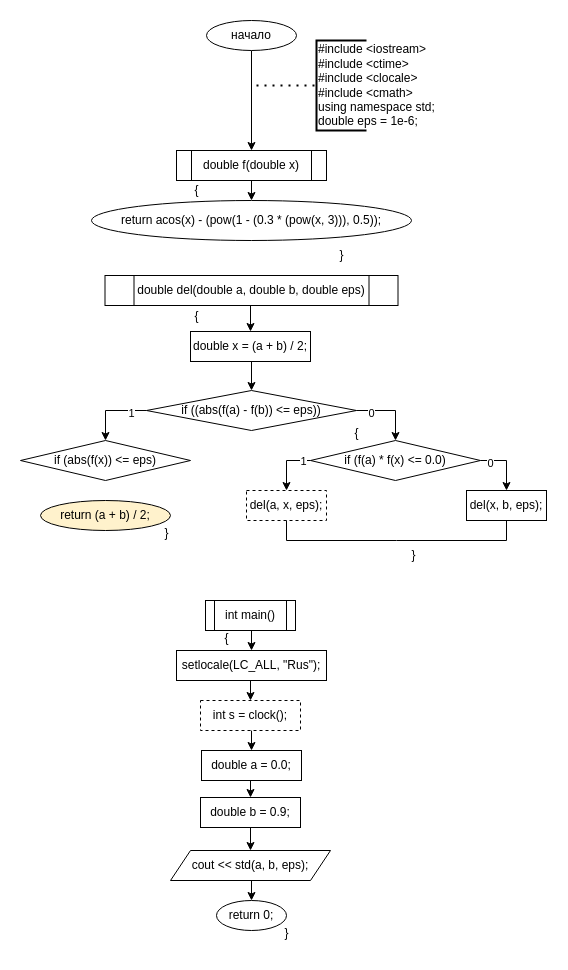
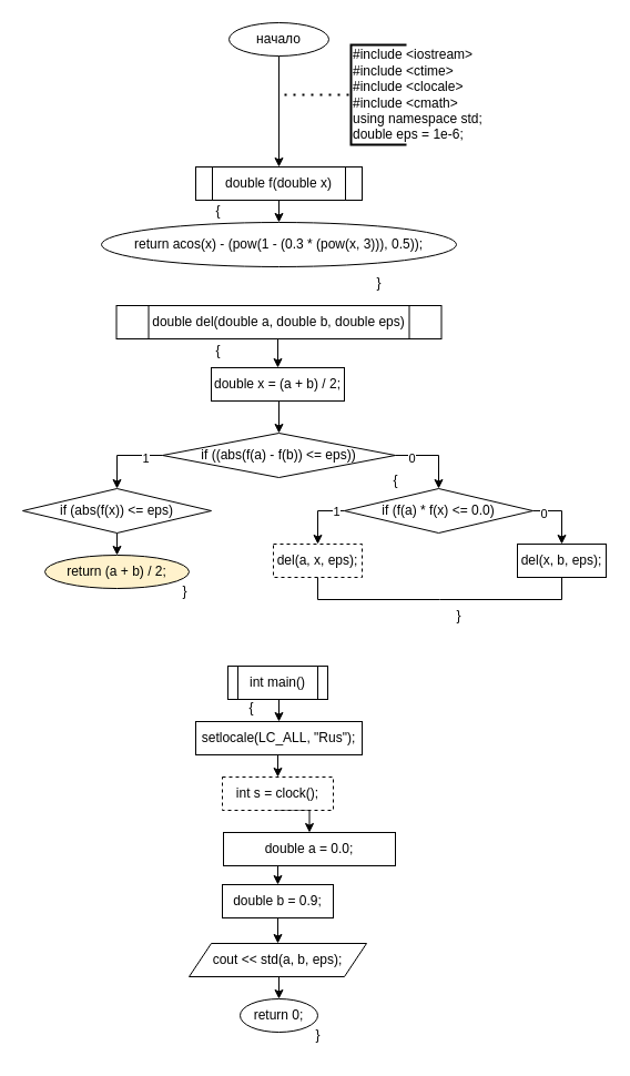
  <mxCell id="0" />
  <mxCell id="1" parent="0" />
  <mxCell id="2" style="edgeStyle=orthogonalEdgeStyle;rounded=0;orthogonalLoop=1;jettySize=auto;html=1;exitX=0.5;exitY=1;exitDx=0;exitDy=0;entryX=0.5;entryY=0;entryDx=0;entryDy=0;" edge="1" parent="1" source="3" target="6"><mxGeometry relative="1" as="geometry" /></mxCell>
  <mxCell id="3" value="начало" style="ellipse;whiteSpace=wrap;html=1;" vertex="1" parent="1"><mxGeometry x="206" y="20" width="90" height="30" as="geometry" /></mxCell>
  <mxCell id="4" value="&lt;div&gt;#include &amp;lt;iostream&amp;gt;&lt;/div&gt;&lt;div&gt;#include &amp;lt;ctime&amp;gt;&lt;/div&gt;&lt;div&gt;#include &amp;lt;clocale&amp;gt;&lt;/div&gt;&lt;div&gt;#include &amp;lt;cmath&amp;gt;&lt;/div&gt;&lt;div&gt;using namespace std;&lt;/div&gt;&lt;div&gt;double eps = 1e-6;&lt;/div&gt;" style="strokeWidth=2;html=1;shape=mxgraph.flowchart.annotation_1;align=left;pointerEvents=1;" vertex="1" parent="1"><mxGeometry x="316" y="40" width="50" height="90" as="geometry" /></mxCell>
  <mxCell id="5" style="edgeStyle=orthogonalEdgeStyle;rounded=0;orthogonalLoop=1;jettySize=auto;html=1;exitX=0.5;exitY=1;exitDx=0;exitDy=0;entryX=0.5;entryY=0;entryDx=0;entryDy=0;" edge="1" parent="1" source="6" target="7"><mxGeometry relative="1" as="geometry" /></mxCell>
  <mxCell id="6" value="double f(double x)" style="shape=process;whiteSpace=wrap;html=1;backgroundOutline=1;" vertex="1" parent="1"><mxGeometry x="176" y="150" width="150" height="30" as="geometry" /></mxCell>
  <mxCell id="7" value="return acos(x) - (pow(1 - (0.3 * (pow(x, 3))), 0.5));" style="ellipse;whiteSpace=wrap;html=1;" vertex="1" parent="1"><mxGeometry x="91" y="200" width="320" height="40" as="geometry" /></mxCell>
  <mxCell id="8" value="}" style="text;html=1;align=center;verticalAlign=middle;resizable=0;points=[];autosize=1;strokeColor=none;fillColor=none;" vertex="1" parent="1"><mxGeometry x="326" y="240" width="30" height="30" as="geometry" /></mxCell>
  <mxCell id="9" value="" style="endArrow=none;dashed=1;html=1;dashPattern=1 3;strokeWidth=2;rounded=0;entryX=0;entryY=0.5;entryDx=0;entryDy=0;entryPerimeter=0;" edge="1" parent="1" target="4"><mxGeometry width="50" height="50" relative="1" as="geometry"><mxPoint x="256" y="85" as="sourcePoint" /><mxPoint x="286" y="210" as="targetPoint" /></mxGeometry></mxCell>
  <mxCell id="10" value="{" style="text;html=1;align=center;verticalAlign=middle;resizable=0;points=[];autosize=1;strokeColor=none;fillColor=none;" vertex="1" parent="1"><mxGeometry x="181" y="175" width="30" height="30" as="geometry" /></mxCell>
  <mxCell id="11" style="edgeStyle=orthogonalEdgeStyle;rounded=0;orthogonalLoop=1;jettySize=auto;html=1;exitX=0.5;exitY=1;exitDx=0;exitDy=0;entryX=0.5;entryY=0;entryDx=0;entryDy=0;" edge="1" parent="1" source="12" target="15"><mxGeometry relative="1" as="geometry" /></mxCell>
  <mxCell id="12" value="double del(double a, double b, double eps)" style="shape=process;whiteSpace=wrap;html=1;backgroundOutline=1;" vertex="1" parent="1"><mxGeometry x="104.5" y="275" width="293" height="30" as="geometry" /></mxCell>
  <mxCell id="13" value="{" style="text;html=1;align=center;verticalAlign=middle;resizable=0;points=[];autosize=1;strokeColor=none;fillColor=none;" vertex="1" parent="1"><mxGeometry x="181" y="301" width="30" height="30" as="geometry" /></mxCell>
  <mxCell id="14" style="edgeStyle=orthogonalEdgeStyle;rounded=0;orthogonalLoop=1;jettySize=auto;html=1;exitX=0.5;exitY=1;exitDx=0;exitDy=0;entryX=0.5;entryY=0;entryDx=0;entryDy=0;" edge="1" parent="1" source="15" target="20"><mxGeometry relative="1" as="geometry" /></mxCell>
  <mxCell id="15" value="double x = (a + b) / 2;" style="whiteSpace=wrap;html=1;" vertex="1" parent="1"><mxGeometry x="190" y="331" width="120" height="30" as="geometry" /></mxCell>
  <mxCell id="16" style="edgeStyle=orthogonalEdgeStyle;rounded=0;orthogonalLoop=1;jettySize=auto;html=1;exitX=0;exitY=0.5;exitDx=0;exitDy=0;entryX=0.5;entryY=0;entryDx=0;entryDy=0;" edge="1" parent="1" source="20" target="22"><mxGeometry relative="1" as="geometry" /></mxCell>
  <mxCell id="17" value="1" style="edgeLabel;html=1;align=center;verticalAlign=middle;resizable=0;points=[];" vertex="1" connectable="0" parent="16"><mxGeometry x="-0.563" y="2" relative="1" as="geometry"><mxPoint as="offset" /></mxGeometry></mxCell>
  <mxCell id="18" style="edgeStyle=orthogonalEdgeStyle;rounded=0;orthogonalLoop=1;jettySize=auto;html=1;exitX=1;exitY=0.5;exitDx=0;exitDy=0;entryX=0.5;entryY=0;entryDx=0;entryDy=0;" edge="1" parent="1" source="20" target="28"><mxGeometry relative="1" as="geometry" /></mxCell>
  <mxCell id="19" value="0" style="edgeLabel;html=1;align=center;verticalAlign=middle;resizable=0;points=[];" vertex="1" connectable="0" parent="18"><mxGeometry x="-0.604" y="-2" relative="1" as="geometry"><mxPoint as="offset" /></mxGeometry></mxCell>
  <mxCell id="20" value="if ((abs(f(a) - f(b)) &amp;lt;= eps))" style="rhombus;whiteSpace=wrap;html=1;" vertex="1" parent="1"><mxGeometry x="146" y="390" width="210" height="40" as="geometry" /></mxCell>
+ <mxCell id="21" style="edgeStyle=orthogonalEdgeStyle;rounded=0;orthogonalLoop=1;jettySize=auto;html=1;exitX=0.5;exitY=1;exitDx=0;exitDy=0;entryX=0.5;entryY=0;entryDx=0;entryDy=0;" edge="1" parent="1" source="22" target="23"><mxGeometry relative="1" as="geometry" /></mxCell>
  <mxCell id="22" value="if (abs(f(x)) &amp;lt;= eps)" style="rhombus;whiteSpace=wrap;html=1;" vertex="1" parent="1"><mxGeometry x="20" y="440" width="170" height="40" as="geometry" /></mxCell>
  <mxCell id="23" value="return (a + b) / 2;" style="ellipse;whiteSpace=wrap;html=1;fillColor=#fff2cc;" vertex="1" parent="1"><mxGeometry x="40" y="500" width="130" height="30" as="geometry" /></mxCell>
  <mxCell id="24" style="edgeStyle=orthogonalEdgeStyle;rounded=0;orthogonalLoop=1;jettySize=auto;html=1;exitX=0;exitY=0.5;exitDx=0;exitDy=0;entryX=0.5;entryY=0;entryDx=0;entryDy=0;" edge="1" parent="1" source="28" target="29"><mxGeometry relative="1" as="geometry" /></mxCell>
  <mxCell id="25" value="1" style="edgeLabel;html=1;align=center;verticalAlign=middle;resizable=0;points=[];" vertex="1" connectable="0" parent="24"><mxGeometry x="-0.722" relative="1" as="geometry"><mxPoint as="offset" /></mxGeometry></mxCell>
  <mxCell id="26" style="edgeStyle=orthogonalEdgeStyle;rounded=0;orthogonalLoop=1;jettySize=auto;html=1;exitX=1;exitY=0.5;exitDx=0;exitDy=0;entryX=0.5;entryY=0;entryDx=0;entryDy=0;" edge="1" parent="1" source="28" target="30"><mxGeometry relative="1" as="geometry" /></mxCell>
  <mxCell id="27" value="0" style="edgeLabel;html=1;align=center;verticalAlign=middle;resizable=0;points=[];" vertex="1" connectable="0" parent="26"><mxGeometry x="-0.673" y="-2" relative="1" as="geometry"><mxPoint as="offset" /></mxGeometry></mxCell>
  <mxCell id="28" value="if (f(a) * f(x) &amp;lt;= 0.0)" style="rhombus;whiteSpace=wrap;html=1;" vertex="1" parent="1"><mxGeometry x="310" y="440" width="170" height="40" as="geometry" /></mxCell>
  <mxCell id="29" value="del(a, x, eps);" style="whiteSpace=wrap;html=1;dashed=1;" vertex="1" parent="1"><mxGeometry x="246" y="490" width="80" height="30" as="geometry" /></mxCell>
  <mxCell id="30" value="del(x, b, eps);" style="whiteSpace=wrap;html=1;" vertex="1" parent="1"><mxGeometry x="466" y="490" width="80" height="30" as="geometry" /></mxCell>
  <mxCell id="31" style="edgeStyle=orthogonalEdgeStyle;rounded=0;orthogonalLoop=1;jettySize=auto;html=1;exitX=0.5;exitY=1;exitDx=0;exitDy=0;entryX=0.5;entryY=0;entryDx=0;entryDy=0;" edge="1" parent="1" source="32" target="34"><mxGeometry relative="1" as="geometry" /></mxCell>
  <mxCell id="32" value="int main()" style="shape=process;whiteSpace=wrap;html=1;backgroundOutline=1;" vertex="1" parent="1"><mxGeometry x="205" y="600" width="90" height="30" as="geometry" /></mxCell>
  <mxCell id="33" style="edgeStyle=orthogonalEdgeStyle;rounded=0;orthogonalLoop=1;jettySize=auto;html=1;exitX=0.5;exitY=1;exitDx=0;exitDy=0;entryX=0.5;entryY=0;entryDx=0;entryDy=0;" edge="1" parent="1" source="34" target="36"><mxGeometry relative="1" as="geometry" /></mxCell>
  <mxCell id="34" value="setlocale(LC_ALL, &quot;Rus&quot;);" style="whiteSpace=wrap;html=1;" vertex="1" parent="1"><mxGeometry x="176" y="650" width="150" height="30" as="geometry" /></mxCell>
  <mxCell id="35" style="edgeStyle=orthogonalEdgeStyle;rounded=0;orthogonalLoop=1;jettySize=auto;html=1;exitX=0.5;exitY=1;exitDx=0;exitDy=0;entryX=0.5;entryY=0;entryDx=0;entryDy=0;" edge="1" parent="1" source="36" target="38"><mxGeometry relative="1" as="geometry" /></mxCell>
  <mxCell id="36" value="int s = clock();" style="whiteSpace=wrap;html=1;dashed=1;" vertex="1" parent="1"><mxGeometry x="200" y="700" width="100" height="30" as="geometry" /></mxCell>
  <mxCell id="37" style="edgeStyle=orthogonalEdgeStyle;rounded=0;orthogonalLoop=1;jettySize=auto;html=1;exitX=0.5;exitY=1;exitDx=0;exitDy=0;entryX=0.5;entryY=0;entryDx=0;entryDy=0;" edge="1" parent="1" source="38" target="40"><mxGeometry relative="1" as="geometry" /></mxCell>
- <mxCell id="38" value="double a = 0.0;" style="whiteSpace=wrap;html=1;" vertex="1" parent="1"><mxGeometry x="201" y="750" width="100" height="30" as="geometry" /></mxCell>
+ <mxCell id="38" value="double a = 0.0;" style="whiteSpace=wrap;html=1;" vertex="1" parent="1"><mxGeometry x="201" y="750" width="155" height="30" as="geometry" /></mxCell>
  <mxCell id="39" style="edgeStyle=orthogonalEdgeStyle;rounded=0;orthogonalLoop=1;jettySize=auto;html=1;exitX=0.5;exitY=1;exitDx=0;exitDy=0;entryX=0.5;entryY=0;entryDx=0;entryDy=0;" edge="1" parent="1" source="40" target="42"><mxGeometry relative="1" as="geometry" /></mxCell>
  <mxCell id="40" value="double b = 0.9;" style="whiteSpace=wrap;html=1;" vertex="1" parent="1"><mxGeometry x="200" y="797" width="100" height="30" as="geometry" /></mxCell>
  <mxCell id="41" style="edgeStyle=orthogonalEdgeStyle;rounded=0;orthogonalLoop=1;jettySize=auto;html=1;exitX=0.5;exitY=1;exitDx=0;exitDy=0;entryX=0.5;entryY=0;entryDx=0;entryDy=0;" edge="1" parent="1" source="42" target="43"><mxGeometry relative="1" as="geometry" /></mxCell>
  <mxCell id="42" value="cout &amp;lt;&amp;lt; std(a, b, eps);" style="shape=parallelogram;perimeter=parallelogramPerimeter;whiteSpace=wrap;html=1;fixedSize=1;" vertex="1" parent="1"><mxGeometry x="170" y="850" width="160" height="30" as="geometry" /></mxCell>
  <mxCell id="43" value="return 0;" style="ellipse;whiteSpace=wrap;html=1;" vertex="1" parent="1"><mxGeometry x="216" y="900" width="70" height="30" as="geometry" /></mxCell>
  <mxCell id="44" value="}" style="text;html=1;align=center;verticalAlign=middle;resizable=0;points=[];autosize=1;strokeColor=none;fillColor=none;" vertex="1" parent="1"><mxGeometry x="151" y="518" width="30" height="30" as="geometry" /></mxCell>
  <mxCell id="45" value="" style="endArrow=none;html=1;rounded=0;exitX=0.5;exitY=1;exitDx=0;exitDy=0;entryX=0.5;entryY=1;entryDx=0;entryDy=0;" edge="1" parent="1" source="29" target="30"><mxGeometry width="50" height="50" relative="1" as="geometry"><mxPoint x="316" y="560" as="sourcePoint" /><mxPoint x="366" y="510" as="targetPoint" /><Array as="points"><mxPoint x="286" y="540" /><mxPoint x="396" y="540" /><mxPoint x="506" y="540" /></Array></mxGeometry></mxCell>
  <mxCell id="46" value="{" style="text;html=1;align=center;verticalAlign=middle;resizable=0;points=[];autosize=1;strokeColor=none;fillColor=none;" vertex="1" parent="1"><mxGeometry x="211" y="623" width="30" height="30" as="geometry" /></mxCell>
  <mxCell id="47" value="}" style="text;html=1;align=center;verticalAlign=middle;resizable=0;points=[];autosize=1;strokeColor=none;fillColor=none;" vertex="1" parent="1"><mxGeometry x="271" y="918" width="30" height="30" as="geometry" /></mxCell>
  <mxCell id="48" value="{" style="text;html=1;align=center;verticalAlign=middle;resizable=0;points=[];autosize=1;strokeColor=none;fillColor=none;" vertex="1" parent="1"><mxGeometry x="341" y="418" width="30" height="30" as="geometry" /></mxCell>
  <mxCell id="49" value="}" style="text;html=1;align=center;verticalAlign=middle;resizable=0;points=[];autosize=1;strokeColor=none;fillColor=none;" vertex="1" parent="1"><mxGeometry x="397.5" y="540" width="30" height="30" as="geometry" /></mxCell>
